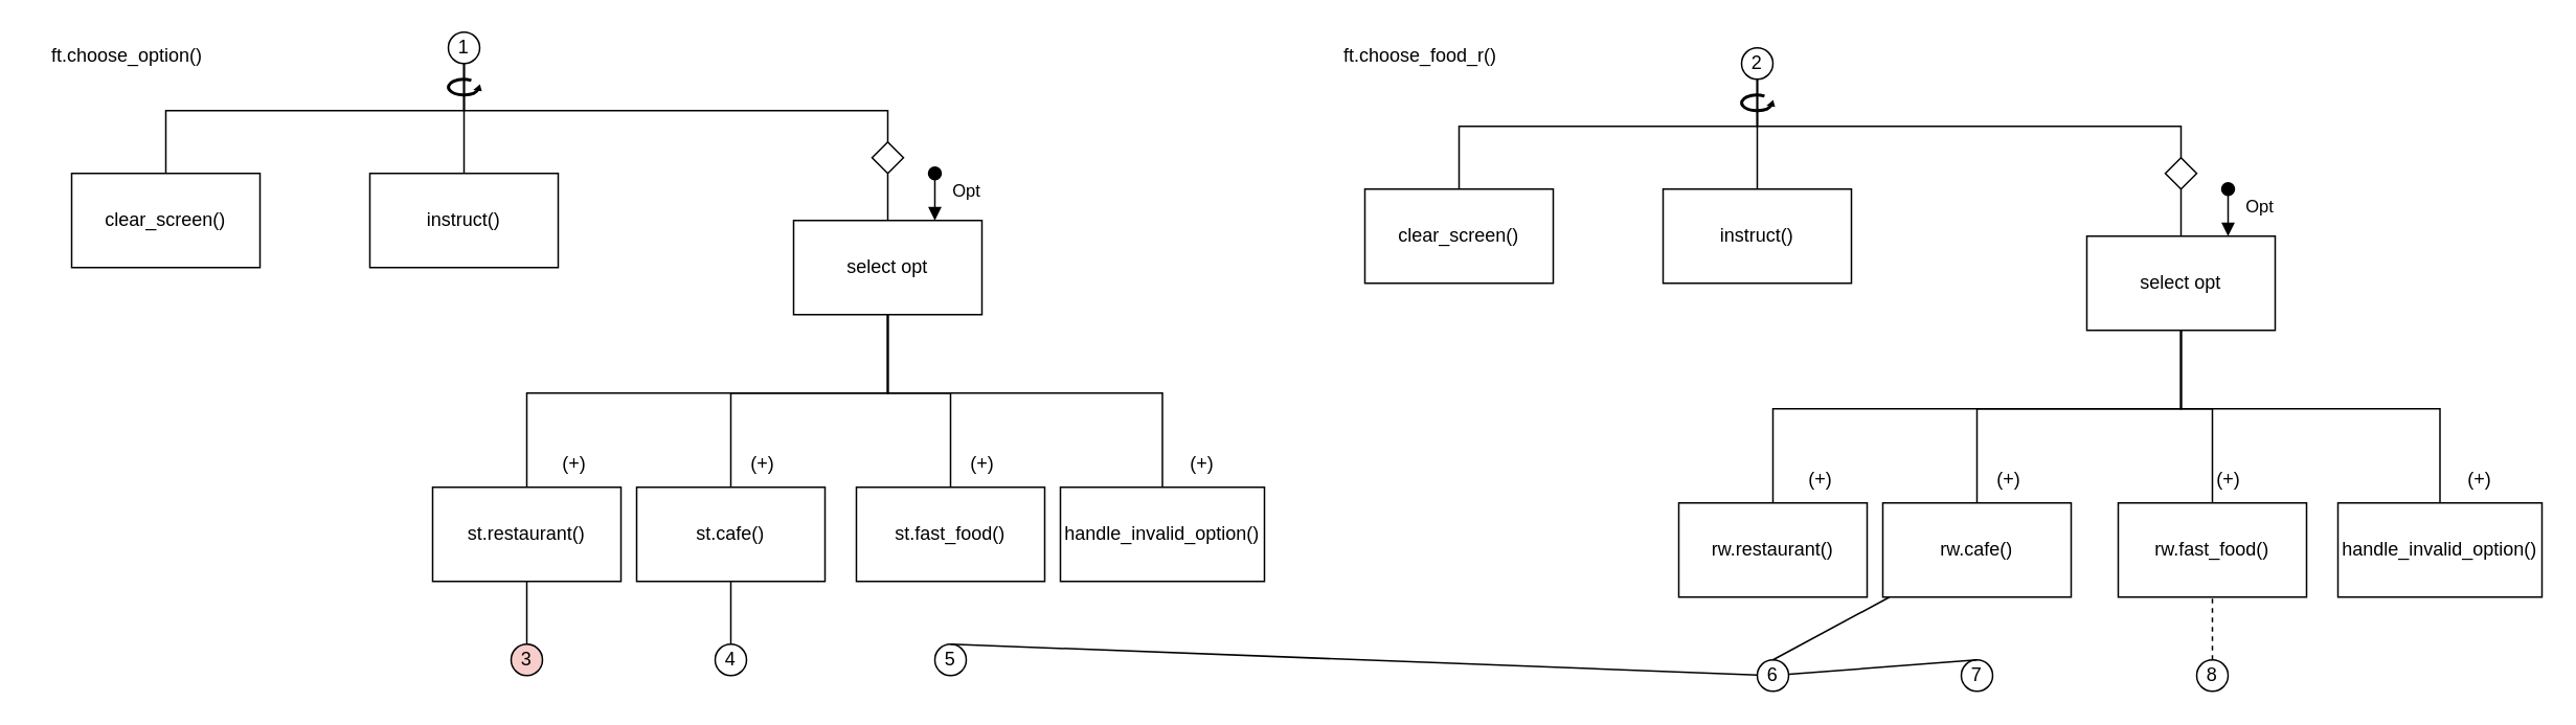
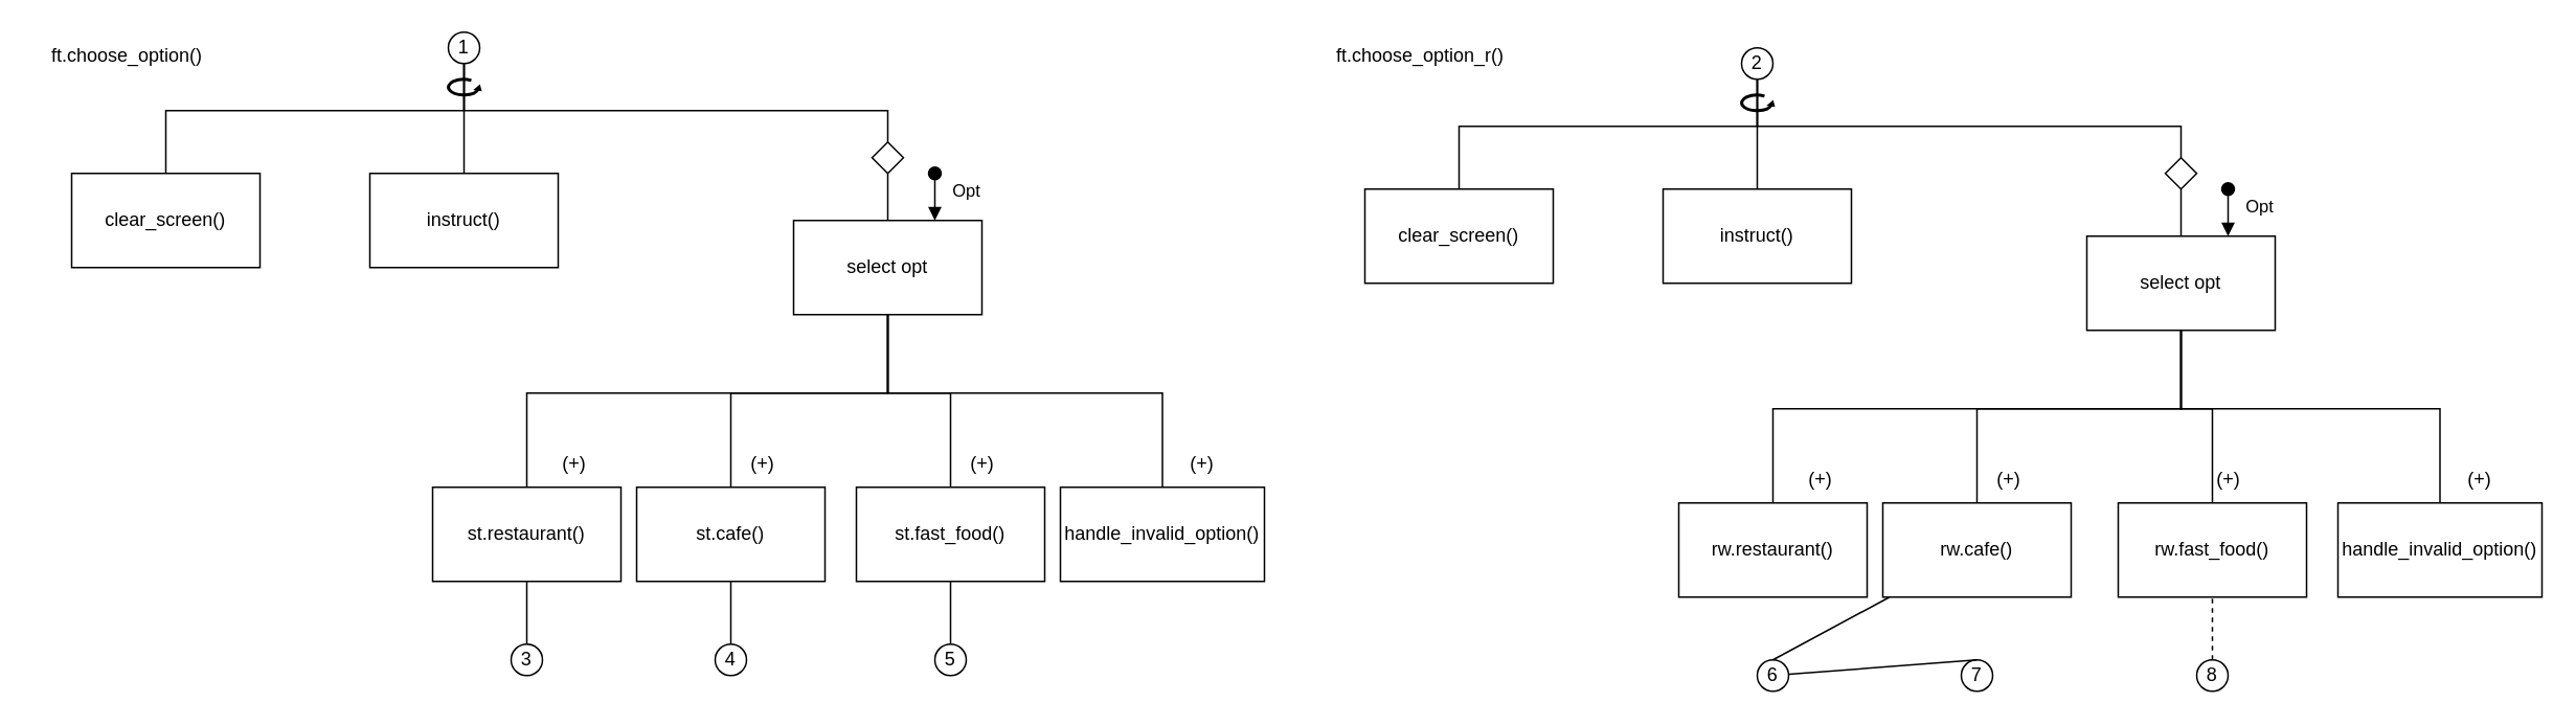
  <mxCell id="0" />
  <mxCell id="1" parent="0" />
  <mxCell id="2" value="1" style="ellipse;whiteSpace=wrap;html=1;" parent="1" vertex="1"><mxGeometry x="285" y="20" width="20" height="20" as="geometry" /></mxCell>
  <mxCell id="3" value="clear_screen()" style="whiteSpace=wrap;html=1;" parent="1" vertex="1"><mxGeometry x="45" y="110" width="120" height="60" as="geometry" /></mxCell>
  <mxCell id="4" value="instruct()" style="whiteSpace=wrap;html=1;" parent="1" vertex="1"><mxGeometry x="235" y="110" width="120" height="60" as="geometry" /></mxCell>
  <mxCell id="5" value="" style="endArrow=none;html=1;rounded=0;entryX=0.5;entryY=1;entryDx=0;entryDy=0;exitX=0.5;exitY=0;exitDx=0;exitDy=0;" parent="1" source="4" target="2" edge="1"><mxGeometry width="50" height="50" relative="1" as="geometry"><mxPoint x="205" y="220" as="sourcePoint" /><mxPoint x="255" y="170" as="targetPoint" /></mxGeometry></mxCell>
  <mxCell id="6" value="" style="verticalLabelPosition=bottom;html=1;verticalAlign=top;strokeWidth=2;shape=mxgraph.lean_mapping.physical_pull;pointerEvents=1;" parent="1" vertex="1"><mxGeometry x="285" y="50" width="20" height="10" as="geometry" /></mxCell>
  <mxCell id="7" value="" style="endArrow=none;html=1;rounded=0;entryX=0.5;entryY=1;entryDx=0;entryDy=0;exitX=0.5;exitY=0;exitDx=0;exitDy=0;" parent="1" source="3" target="2" edge="1"><mxGeometry width="50" height="50" relative="1" as="geometry"><mxPoint x="105" y="70" as="sourcePoint" /><mxPoint x="255" y="230" as="targetPoint" /><Array as="points"><mxPoint x="105" y="70" /><mxPoint x="295" y="70" /></Array></mxGeometry></mxCell>
  <mxCell id="8" value="" style="rhombus;whiteSpace=wrap;html=1;direction=south;" parent="1" vertex="1"><mxGeometry x="555" y="90" width="20" height="20" as="geometry" /></mxCell>
  <mxCell id="9" value="" style="endArrow=none;html=1;rounded=0;entryX=0.5;entryY=1;entryDx=0;entryDy=0;exitX=0;exitY=0.5;exitDx=0;exitDy=0;" parent="1" source="8" target="2" edge="1"><mxGeometry width="50" height="50" relative="1" as="geometry"><mxPoint x="545" y="80" as="sourcePoint" /><mxPoint x="455" y="230" as="targetPoint" /><Array as="points"><mxPoint x="565" y="70" /><mxPoint x="295" y="70" /></Array></mxGeometry></mxCell>
  <mxCell id="10" value="st.restaurant()" style="whiteSpace=wrap;html=1;" parent="1" vertex="1"><mxGeometry x="275" y="310" width="120" height="60" as="geometry" /></mxCell>
  <mxCell id="11" value="st.cafe()" style="whiteSpace=wrap;html=1;" parent="1" vertex="1"><mxGeometry x="405" y="310" width="120" height="60" as="geometry" /></mxCell>
  <mxCell id="12" value="st.fast_food()" style="whiteSpace=wrap;html=1;" parent="1" vertex="1"><mxGeometry x="545" y="310" width="120" height="60" as="geometry" /></mxCell>
- <mxCell id="13" value="3" style="ellipse;whiteSpace=wrap;html=1;fillColor=#f8cecc;" parent="1" vertex="1"><mxGeometry x="325" y="410" width="20" height="20" as="geometry" /></mxCell>
+ <mxCell id="13" value="3" style="ellipse;whiteSpace=wrap;html=1;" parent="1" vertex="1"><mxGeometry x="325" y="410" width="20" height="20" as="geometry" /></mxCell>
  <mxCell id="14" value="5" style="ellipse;whiteSpace=wrap;html=1;" parent="1" vertex="1"><mxGeometry x="595" y="410" width="20" height="20" as="geometry" /></mxCell>
  <mxCell id="15" value="4" style="ellipse;whiteSpace=wrap;html=1;" parent="1" vertex="1"><mxGeometry x="455" y="410" width="20" height="20" as="geometry" /></mxCell>
  <mxCell id="16" value="" style="endArrow=none;html=1;rounded=0;entryX=0.5;entryY=1;entryDx=0;entryDy=0;exitX=0.5;exitY=0;exitDx=0;exitDy=0;" parent="1" source="13" target="10" edge="1"><mxGeometry width="50" height="50" relative="1" as="geometry"><mxPoint x="415" y="440" as="sourcePoint" /><mxPoint x="465" y="390" as="targetPoint" /></mxGeometry></mxCell>
- <mxCell id="17" value="" style="endArrow=none;html=1;rounded=0;exitX=0.5;exitY=0;exitDx=0;exitDy=0;" parent="1" source="14" target="39" edge="1"><mxGeometry width="50" height="50" relative="1" as="geometry"><mxPoint x="515" y="450" as="sourcePoint" /><mxPoint x="515" y="410" as="targetPoint" /></mxGeometry></mxCell>
+ <mxCell id="17" value="" style="endArrow=none;html=1;rounded=0;entryX=0.5;entryY=1;entryDx=0;entryDy=0;exitX=0.5;exitY=0;exitDx=0;exitDy=0;" parent="1" source="14" target="12" edge="1"><mxGeometry width="50" height="50" relative="1" as="geometry"><mxPoint x="515" y="450" as="sourcePoint" /><mxPoint x="515" y="410" as="targetPoint" /></mxGeometry></mxCell>
  <mxCell id="18" value="" style="endArrow=none;html=1;rounded=0;entryX=0.5;entryY=1;entryDx=0;entryDy=0;exitX=0.5;exitY=0;exitDx=0;exitDy=0;" parent="1" source="15" target="11" edge="1"><mxGeometry width="50" height="50" relative="1" as="geometry"><mxPoint x="355" y="430" as="sourcePoint" /><mxPoint x="355" y="390" as="targetPoint" /></mxGeometry></mxCell>
  <mxCell id="19" value="Opt" style="html=1;verticalAlign=bottom;startArrow=oval;startFill=1;endArrow=block;startSize=8;curved=0;rounded=0;" parent="1" edge="1"><mxGeometry x="0.333" y="20" width="60" relative="1" as="geometry"><mxPoint x="595" y="110" as="sourcePoint" /><mxPoint x="595" y="140" as="targetPoint" /><mxPoint as="offset" /></mxGeometry></mxCell>
  <mxCell id="20" value="select opt" style="whiteSpace=wrap;html=1;" parent="1" vertex="1"><mxGeometry x="505" y="140" width="120" height="60" as="geometry" /></mxCell>
  <mxCell id="21" value="" style="endArrow=none;html=1;rounded=0;entryX=1;entryY=0.5;entryDx=0;entryDy=0;exitX=0.5;exitY=0;exitDx=0;exitDy=0;" parent="1" source="20" target="8" edge="1"><mxGeometry width="50" height="50" relative="1" as="geometry"><mxPoint x="515" y="280" as="sourcePoint" /><mxPoint x="565" y="230" as="targetPoint" /></mxGeometry></mxCell>
  <mxCell id="22" value="" style="endArrow=none;html=1;rounded=0;entryX=0.5;entryY=1;entryDx=0;entryDy=0;exitX=0.5;exitY=0;exitDx=0;exitDy=0;" parent="1" source="11" edge="1"><mxGeometry width="50" height="50" relative="1" as="geometry"><mxPoint x="515" y="280" as="sourcePoint" /><mxPoint x="565" y="200" as="targetPoint" /><Array as="points"><mxPoint x="465" y="250" /><mxPoint x="565" y="250" /></Array></mxGeometry></mxCell>
  <mxCell id="23" value="" style="endArrow=none;html=1;rounded=0;exitX=0.5;exitY=0;exitDx=0;exitDy=0;" parent="1" source="12" edge="1"><mxGeometry width="50" height="50" relative="1" as="geometry"><mxPoint x="575" y="300" as="sourcePoint" /><mxPoint x="565" y="200" as="targetPoint" /><Array as="points"><mxPoint x="605" y="250" /><mxPoint x="565" y="250" /></Array></mxGeometry></mxCell>
  <mxCell id="24" value="" style="endArrow=none;html=1;rounded=0;exitX=0.5;exitY=0;exitDx=0;exitDy=0;" parent="1" source="10" target="20" edge="1"><mxGeometry width="50" height="50" relative="1" as="geometry"><mxPoint x="705" y="290" as="sourcePoint" /><mxPoint x="565" y="200" as="targetPoint" /><Array as="points"><mxPoint x="335" y="250" /><mxPoint x="565" y="250" /></Array></mxGeometry></mxCell>
  <mxCell id="25" value="(+)" style="text;html=1;align=center;verticalAlign=middle;resizable=0;points=[];autosize=1;strokeColor=none;fillColor=none;" parent="1" vertex="1"><mxGeometry x="345" y="280" width="40" height="30" as="geometry" /></mxCell>
  <mxCell id="26" value="(+)" style="text;html=1;align=center;verticalAlign=middle;resizable=0;points=[];autosize=1;strokeColor=none;fillColor=none;" parent="1" vertex="1"><mxGeometry x="605" y="280" width="40" height="30" as="geometry" /></mxCell>
  <mxCell id="27" value="(+)" style="text;html=1;align=center;verticalAlign=middle;resizable=0;points=[];autosize=1;strokeColor=none;fillColor=none;" parent="1" vertex="1"><mxGeometry x="465" y="280" width="40" height="30" as="geometry" /></mxCell>
  <mxCell id="28" value="2" style="ellipse;whiteSpace=wrap;html=1;" parent="1" vertex="1"><mxGeometry x="1109" y="30" width="20" height="20" as="geometry" /></mxCell>
  <mxCell id="29" value="clear_screen()" style="whiteSpace=wrap;html=1;" parent="1" vertex="1"><mxGeometry x="869" y="120" width="120" height="60" as="geometry" /></mxCell>
  <mxCell id="30" value="instruct()" style="whiteSpace=wrap;html=1;" parent="1" vertex="1"><mxGeometry x="1059" y="120" width="120" height="60" as="geometry" /></mxCell>
  <mxCell id="31" value="" style="endArrow=none;html=1;rounded=0;entryX=0.5;entryY=1;entryDx=0;entryDy=0;exitX=0.5;exitY=0;exitDx=0;exitDy=0;" parent="1" source="30" target="28" edge="1"><mxGeometry width="50" height="50" relative="1" as="geometry"><mxPoint x="1029" y="230" as="sourcePoint" /><mxPoint x="1079" y="180" as="targetPoint" /></mxGeometry></mxCell>
  <mxCell id="32" value="" style="verticalLabelPosition=bottom;html=1;verticalAlign=top;strokeWidth=2;shape=mxgraph.lean_mapping.physical_pull;pointerEvents=1;" parent="1" vertex="1"><mxGeometry x="1109" y="60" width="20" height="10" as="geometry" /></mxCell>
  <mxCell id="33" value="" style="endArrow=none;html=1;rounded=0;entryX=0.5;entryY=1;entryDx=0;entryDy=0;exitX=0.5;exitY=0;exitDx=0;exitDy=0;" parent="1" source="29" target="28" edge="1"><mxGeometry width="50" height="50" relative="1" as="geometry"><mxPoint x="929" y="80" as="sourcePoint" /><mxPoint x="1079" y="240" as="targetPoint" /><Array as="points"><mxPoint x="929" y="80" /><mxPoint x="1119" y="80" /></Array></mxGeometry></mxCell>
  <mxCell id="34" value="" style="rhombus;whiteSpace=wrap;html=1;direction=south;" parent="1" vertex="1"><mxGeometry x="1379" y="100" width="20" height="20" as="geometry" /></mxCell>
  <mxCell id="35" value="" style="endArrow=none;html=1;rounded=0;entryX=0.5;entryY=1;entryDx=0;entryDy=0;exitX=0;exitY=0.5;exitDx=0;exitDy=0;" parent="1" source="34" target="28" edge="1"><mxGeometry width="50" height="50" relative="1" as="geometry"><mxPoint x="1369" y="90" as="sourcePoint" /><mxPoint x="1279" y="240" as="targetPoint" /><Array as="points"><mxPoint x="1389" y="80" /><mxPoint x="1119" y="80" /></Array></mxGeometry></mxCell>
  <mxCell id="36" value="rw.restaurant()" style="whiteSpace=wrap;html=1;" parent="1" vertex="1"><mxGeometry x="1069" y="320" width="120" height="60" as="geometry" /></mxCell>
  <mxCell id="37" value="rw.cafe()" style="whiteSpace=wrap;html=1;" parent="1" vertex="1"><mxGeometry x="1199" y="320" width="120" height="60" as="geometry" /></mxCell>
  <mxCell id="38" value="rw.fast_food()" style="whiteSpace=wrap;html=1;" parent="1" vertex="1"><mxGeometry x="1349" y="320" width="120" height="60" as="geometry" /></mxCell>
  <mxCell id="39" value="6" style="ellipse;whiteSpace=wrap;html=1;" parent="1" vertex="1"><mxGeometry x="1119" y="420" width="20" height="20" as="geometry" /></mxCell>
  <mxCell id="40" value="8" style="ellipse;whiteSpace=wrap;html=1;" parent="1" vertex="1"><mxGeometry x="1399" y="420" width="20" height="20" as="geometry" /></mxCell>
  <mxCell id="41" value="7" style="ellipse;whiteSpace=wrap;html=1;" parent="1" vertex="1"><mxGeometry x="1249" y="420" width="20" height="20" as="geometry" /></mxCell>
  <mxCell id="42" value="" style="endArrow=none;html=1;rounded=0;exitX=0.5;exitY=0;exitDx=0;exitDy=0;" parent="1" source="39" target="37" edge="1"><mxGeometry width="50" height="50" relative="1" as="geometry"><mxPoint x="1209" y="450" as="sourcePoint" /><mxPoint x="1259" y="400" as="targetPoint" /></mxGeometry></mxCell>
  <mxCell id="43" value="" style="endArrow=none;html=1;rounded=0;entryX=0.5;entryY=1;entryDx=0;entryDy=0;exitX=0.5;exitY=0;exitDx=0;exitDy=0;dashed=1;" parent="1" source="40" target="38" edge="1"><mxGeometry width="50" height="50" relative="1" as="geometry"><mxPoint x="1309" y="460" as="sourcePoint" /><mxPoint x="1309" y="420" as="targetPoint" /></mxGeometry></mxCell>
  <mxCell id="44" value="" style="endArrow=none;html=1;rounded=0;exitX=0.5;exitY=0;exitDx=0;exitDy=0;" parent="1" source="41" target="39" edge="1"><mxGeometry width="50" height="50" relative="1" as="geometry"><mxPoint x="1149" y="440" as="sourcePoint" /><mxPoint x="1149" y="400" as="targetPoint" /></mxGeometry></mxCell>
  <mxCell id="45" value="Opt" style="html=1;verticalAlign=bottom;startArrow=oval;startFill=1;endArrow=block;startSize=8;curved=0;rounded=0;" parent="1" edge="1"><mxGeometry x="0.333" y="20" width="60" relative="1" as="geometry"><mxPoint x="1419" y="120" as="sourcePoint" /><mxPoint x="1419" y="150" as="targetPoint" /><mxPoint as="offset" /></mxGeometry></mxCell>
  <mxCell id="46" value="select opt" style="whiteSpace=wrap;html=1;" parent="1" vertex="1"><mxGeometry x="1329" y="150" width="120" height="60" as="geometry" /></mxCell>
  <mxCell id="47" value="" style="endArrow=none;html=1;rounded=0;entryX=1;entryY=0.5;entryDx=0;entryDy=0;exitX=0.5;exitY=0;exitDx=0;exitDy=0;" parent="1" source="46" target="34" edge="1"><mxGeometry width="50" height="50" relative="1" as="geometry"><mxPoint x="1339" y="290" as="sourcePoint" /><mxPoint x="1389" y="240" as="targetPoint" /></mxGeometry></mxCell>
  <mxCell id="48" value="" style="endArrow=none;html=1;rounded=0;entryX=0.5;entryY=1;entryDx=0;entryDy=0;exitX=0.5;exitY=0;exitDx=0;exitDy=0;" parent="1" source="37" target="46" edge="1"><mxGeometry width="50" height="50" relative="1" as="geometry"><mxPoint x="1209" y="330" as="sourcePoint" /><mxPoint x="1259" y="250" as="targetPoint" /><Array as="points"><mxPoint x="1259" y="260" /><mxPoint x="1389" y="260" /></Array></mxGeometry></mxCell>
  <mxCell id="49" value="" style="endArrow=none;html=1;rounded=0;exitX=0.5;exitY=0;exitDx=0;exitDy=0;" parent="1" source="38" edge="1"><mxGeometry width="50" height="50" relative="1" as="geometry"><mxPoint x="1399" y="310" as="sourcePoint" /><mxPoint x="1389" y="210" as="targetPoint" /><Array as="points"><mxPoint x="1409" y="260" /><mxPoint x="1389" y="260" /></Array></mxGeometry></mxCell>
  <mxCell id="50" value="" style="endArrow=none;html=1;rounded=0;exitX=0.5;exitY=0;exitDx=0;exitDy=0;" parent="1" source="36" target="46" edge="1"><mxGeometry width="50" height="50" relative="1" as="geometry"><mxPoint x="1529" y="300" as="sourcePoint" /><mxPoint x="1389" y="210" as="targetPoint" /><Array as="points"><mxPoint x="1129" y="260" /><mxPoint x="1389" y="260" /></Array></mxGeometry></mxCell>
  <mxCell id="51" value="(+)" style="text;html=1;align=center;verticalAlign=middle;resizable=0;points=[];autosize=1;strokeColor=none;fillColor=none;" parent="1" vertex="1"><mxGeometry x="1139" y="290" width="40" height="30" as="geometry" /></mxCell>
  <mxCell id="52" value="(+)" style="text;html=1;align=center;verticalAlign=middle;resizable=0;points=[];autosize=1;strokeColor=none;fillColor=none;" parent="1" vertex="1"><mxGeometry x="1399" y="290" width="40" height="30" as="geometry" /></mxCell>
  <mxCell id="53" value="(+)" style="text;html=1;align=center;verticalAlign=middle;resizable=0;points=[];autosize=1;strokeColor=none;fillColor=none;" parent="1" vertex="1"><mxGeometry x="1259" y="290" width="40" height="30" as="geometry" /></mxCell>
  <mxCell id="54" value="handle_invalid_option()" style="whiteSpace=wrap;html=1;" parent="1" vertex="1"><mxGeometry x="675" y="310" width="130" height="60" as="geometry" /></mxCell>
  <mxCell id="55" value="" style="endArrow=none;html=1;rounded=0;exitX=0.5;exitY=0;exitDx=0;exitDy=0;" parent="1" source="54" edge="1"><mxGeometry width="50" height="50" relative="1" as="geometry"><mxPoint x="645" y="340" as="sourcePoint" /><mxPoint x="565" y="200" as="targetPoint" /><Array as="points"><mxPoint x="740" y="250" /><mxPoint x="565" y="250" /></Array></mxGeometry></mxCell>
  <mxCell id="56" value="handle_invalid_option()" style="whiteSpace=wrap;html=1;" parent="1" vertex="1"><mxGeometry x="1489" y="320" width="130" height="60" as="geometry" /></mxCell>
  <mxCell id="57" value="" style="endArrow=none;html=1;rounded=0;entryX=0.5;entryY=1;entryDx=0;entryDy=0;exitX=0.5;exitY=0;exitDx=0;exitDy=0;" parent="1" source="56" target="46" edge="1"><mxGeometry width="50" height="50" relative="1" as="geometry"><mxPoint x="1249" y="330" as="sourcePoint" /><mxPoint x="1299" y="280" as="targetPoint" /><Array as="points"><mxPoint x="1554" y="260" /><mxPoint x="1389" y="260" /></Array></mxGeometry></mxCell>
  <mxCell id="58" value="(+)" style="text;html=1;align=center;verticalAlign=middle;resizable=0;points=[];autosize=1;strokeColor=none;fillColor=none;" parent="1" vertex="1"><mxGeometry x="1559" y="290" width="40" height="30" as="geometry" /></mxCell>
  <mxCell id="59" value="(+)" style="text;html=1;align=center;verticalAlign=middle;resizable=0;points=[];autosize=1;strokeColor=none;fillColor=none;" parent="1" vertex="1"><mxGeometry x="745" y="280" width="40" height="30" as="geometry" /></mxCell>
- <mxCell id="60" value="ft.choose_food_r()" style="text;html=1;align=center;verticalAlign=middle;resizable=0;points=[];autosize=1;strokeColor=none;fillColor=none;" parent="1" vertex="1"><mxGeometry x="839" y="20" width="130" height="30" as="geometry" /></mxCell>
+ <mxCell id="60" value="ft.choose_option_r()" style="text;html=1;align=center;verticalAlign=middle;resizable=0;points=[];autosize=1;strokeColor=none;fillColor=none;" parent="1" vertex="1"><mxGeometry x="839" y="20" width="130" height="30" as="geometry" /></mxCell>
  <mxCell id="61" value="ft.choose_option()" style="text;html=1;align=center;verticalAlign=middle;resizable=0;points=[];autosize=1;strokeColor=none;fillColor=none;" parent="1" vertex="1"><mxGeometry x="20" y="20" width="120" height="30" as="geometry" /></mxCell>
